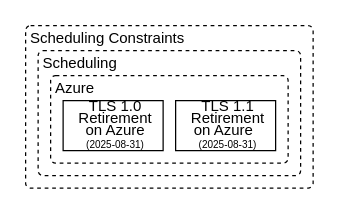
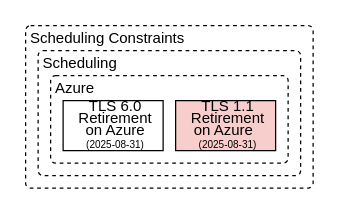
  <mxCell id="0" />
  <mxCell id="1" parent="0" />
  <mxCell id="2" value="Scheduling Constraints" style="rounded=1;whiteSpace=wrap;html=1;absoluteArcSize=1;arcSize=8;container=1;collapsible=0;recursiveResize=0;dashed=1;align=left;verticalAlign=top;spacing=0;spacingLeft=4;spacingTop=-2;spacingBottom=0;" parent="1" vertex="1"><mxGeometry x="20" y="20" width="230" height="130" as="geometry" /></mxCell>
  <mxCell id="3" value="Scheduling" style="rounded=1;whiteSpace=wrap;html=1;absoluteArcSize=1;arcSize=8;container=1;collapsible=0;recursiveResize=0;dashed=1;align=left;verticalAlign=top;spacing=0;spacingLeft=4;spacingTop=-2;spacingBottom=0;" vertex="1" parent="2"><mxGeometry x="10" y="20" width="210" height="100" as="geometry" /></mxCell>
  <mxCell id="4" value="Azure" style="rounded=1;whiteSpace=wrap;html=1;absoluteArcSize=1;arcSize=8;container=1;collapsible=0;recursiveResize=0;dashed=1;align=left;verticalAlign=top;spacing=0;spacingLeft=4;spacingTop=-2;spacingBottom=0;" vertex="1" parent="3"><mxGeometry x="10" y="20" width="190" height="70" as="geometry" /></mxCell>
- <mxCell id="5" value="&lt;p style=&quot;line-height: 80%;&quot;&gt;TLS 1.0 Retirement on Azure&lt;br&gt;&lt;font style=&quot;font-size: 8px;&quot;&gt;(2025-08-31)&lt;/font&gt;&lt;/p&gt;" style="rounded=0;whiteSpace=wrap;html=1;spacingBottom=0;spacingLeft=4;" parent="4" vertex="1"><mxGeometry x="10" y="20" width="80" height="40" as="geometry" /></mxCell>
- <mxCell id="6" value="&lt;p style=&quot;line-height: 80%;&quot;&gt;TLS 1.1 Retirement on Azure&amp;nbsp;&amp;nbsp;&lt;br&gt;&lt;font style=&quot;font-size: 8px;&quot;&gt;(2025-08-31)&lt;/font&gt;&lt;br&gt;&lt;/p&gt;" style="rounded=0;whiteSpace=wrap;html=1;spacingBottom=0;spacingLeft=4;" vertex="1" parent="4"><mxGeometry x="100" y="20" width="80" height="40" as="geometry" /></mxCell>
+ <mxCell id="5" value="&lt;p style=&quot;line-height: 80%;&quot;&gt;TLS 6.0 Retirement on Azure&lt;br&gt;&lt;font style=&quot;font-size: 8px;&quot;&gt;(2025-08-31)&lt;/font&gt;&lt;/p&gt;" style="rounded=0;whiteSpace=wrap;html=1;spacingBottom=0;spacingLeft=4;" parent="4" vertex="1"><mxGeometry x="10" y="20" width="80" height="40" as="geometry" /></mxCell>
+ <mxCell id="6" value="&lt;p style=&quot;line-height: 80%;&quot;&gt;TLS 1.1 Retirement on Azure&amp;nbsp;&amp;nbsp;&lt;br&gt;&lt;font style=&quot;font-size: 8px;&quot;&gt;(2025-08-31)&lt;/font&gt;&lt;br&gt;&lt;/p&gt;" style="rounded=0;whiteSpace=wrap;html=1;spacingBottom=0;spacingLeft=4;fillColor=#f8cecc;" vertex="1" parent="4"><mxGeometry x="100" y="20" width="80" height="40" as="geometry" /></mxCell>
